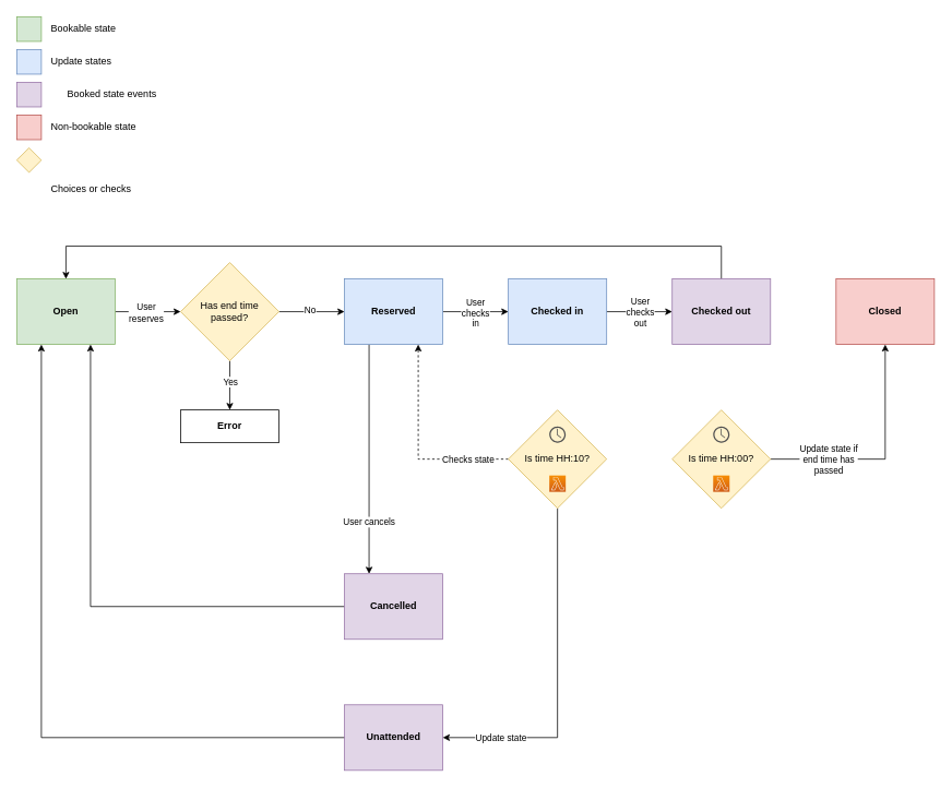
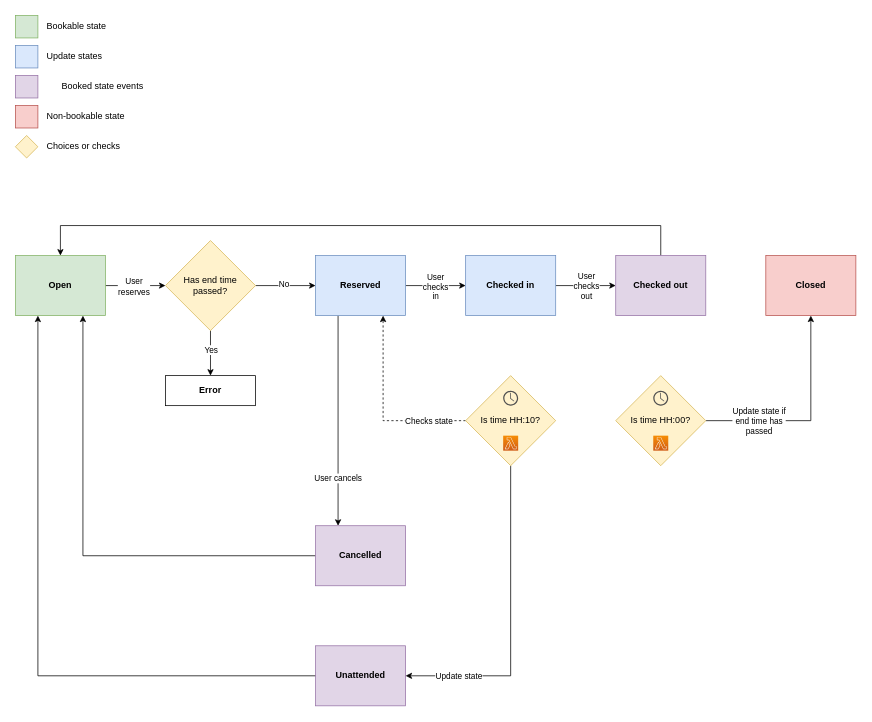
  <mxCell id="0" />
  <mxCell id="1" parent="0" />
  <mxCell id="2" style="edgeStyle=orthogonalEdgeStyle;rounded=0;orthogonalLoop=1;jettySize=auto;html=1;entryX=0;entryY=0.5;entryDx=0;entryDy=0;" parent="1" source="5" target="47" edge="1"><mxGeometry relative="1" as="geometry" /></mxCell>
  <mxCell id="3" value="User&lt;br&gt;reserves" style="edgeLabel;html=1;align=center;verticalAlign=middle;resizable=0;points=[];" parent="2" vertex="1" connectable="0"><mxGeometry x="-0.045" relative="1" as="geometry"><mxPoint x="-94" as="offset" /></mxGeometry></mxCell>
  <mxCell id="4" value="User&lt;br&gt;reserves" style="edgeLabel;html=1;align=center;verticalAlign=middle;resizable=0;points=[];" parent="2" vertex="1" connectable="0"><mxGeometry x="-0.075" y="-1" relative="1" as="geometry"><mxPoint as="offset" /></mxGeometry></mxCell>
  <mxCell id="5" value="Open" style="rounded=0;whiteSpace=wrap;html=1;fillColor=#d5e8d4;strokeColor=#82b366;fontStyle=1" parent="1" vertex="1"><mxGeometry x="20" y="340" width="120" height="80" as="geometry" /></mxCell>
  <mxCell id="6" style="edgeStyle=orthogonalEdgeStyle;rounded=0;orthogonalLoop=1;jettySize=auto;html=1;" parent="1" source="10" target="13" edge="1"><mxGeometry relative="1" as="geometry" /></mxCell>
  <mxCell id="7" value="User&lt;br&gt;checks&lt;br&gt;in" style="edgeLabel;html=1;align=center;verticalAlign=middle;resizable=0;points=[];" parent="6" vertex="1" connectable="0"><mxGeometry x="-0.023" y="-1" relative="1" as="geometry"><mxPoint as="offset" /></mxGeometry></mxCell>
  <mxCell id="8" style="edgeStyle=orthogonalEdgeStyle;rounded=0;orthogonalLoop=1;jettySize=auto;html=1;exitX=0.25;exitY=1;exitDx=0;exitDy=0;entryX=0.25;entryY=0;entryDx=0;entryDy=0;" parent="1" source="10" target="24" edge="1"><mxGeometry relative="1" as="geometry" /></mxCell>
  <mxCell id="9" value="User cancels" style="edgeLabel;html=1;align=center;verticalAlign=middle;resizable=0;points=[];" parent="8" vertex="1" connectable="0"><mxGeometry x="0.404" y="-1" relative="1" as="geometry"><mxPoint y="19" as="offset" /></mxGeometry></mxCell>
  <mxCell id="10" value="Reserved" style="rounded=0;whiteSpace=wrap;html=1;fillColor=#dae8fc;strokeColor=#6c8ebf;fontStyle=1" parent="1" vertex="1"><mxGeometry x="420" y="340" width="120" height="80" as="geometry" /></mxCell>
  <mxCell id="11" style="edgeStyle=orthogonalEdgeStyle;rounded=0;orthogonalLoop=1;jettySize=auto;html=1;entryX=0;entryY=0.5;entryDx=0;entryDy=0;" parent="1" source="13" target="15" edge="1"><mxGeometry relative="1" as="geometry" /></mxCell>
  <mxCell id="12" value="User&lt;br&gt;checks&lt;br&gt;out" style="edgeLabel;html=1;align=center;verticalAlign=middle;resizable=0;points=[];" parent="11" vertex="1" connectable="0"><mxGeometry relative="1" as="geometry"><mxPoint as="offset" /></mxGeometry></mxCell>
  <mxCell id="13" value="Checked in" style="rounded=0;whiteSpace=wrap;html=1;fillColor=#dae8fc;strokeColor=#6c8ebf;fontStyle=1;" parent="1" vertex="1"><mxGeometry x="620" y="340" width="120" height="80" as="geometry" /></mxCell>
  <mxCell id="14" style="edgeStyle=orthogonalEdgeStyle;rounded=0;orthogonalLoop=1;jettySize=auto;html=1;entryX=0.5;entryY=0;entryDx=0;entryDy=0;" parent="1" source="15" target="5" edge="1"><mxGeometry relative="1" as="geometry"><Array as="points"><mxPoint x="880" y="300" /><mxPoint x="80" y="300" /></Array></mxGeometry></mxCell>
  <mxCell id="15" value="Checked out" style="rounded=0;whiteSpace=wrap;html=1;fillColor=#e1d5e7;strokeColor=#9673a6;fontStyle=1;" parent="1" vertex="1"><mxGeometry x="820" y="340" width="120" height="80" as="geometry" /></mxCell>
  <mxCell id="16" style="edgeStyle=orthogonalEdgeStyle;rounded=0;orthogonalLoop=1;jettySize=auto;html=1;" parent="1" source="20" target="22" edge="1"><mxGeometry relative="1" as="geometry"><Array as="points"><mxPoint x="680" y="900" /></Array></mxGeometry></mxCell>
  <mxCell id="17" value="Update state" style="edgeLabel;html=1;align=center;verticalAlign=middle;resizable=0;points=[];" parent="16" vertex="1" connectable="0"><mxGeometry x="0.525" relative="1" as="geometry"><mxPoint x="-30" as="offset" /></mxGeometry></mxCell>
  <mxCell id="18" style="edgeStyle=orthogonalEdgeStyle;rounded=0;orthogonalLoop=1;jettySize=auto;html=1;exitX=0;exitY=0.5;exitDx=0;exitDy=0;entryX=0.75;entryY=1;entryDx=0;entryDy=0;dashed=1;" parent="1" source="20" target="10" edge="1"><mxGeometry relative="1" as="geometry" /></mxCell>
  <mxCell id="19" value="Checks state" style="edgeLabel;html=1;align=center;verticalAlign=middle;resizable=0;points=[];" parent="18" vertex="1" connectable="0"><mxGeometry x="-0.381" y="2" relative="1" as="geometry"><mxPoint x="27" y="-2" as="offset" /></mxGeometry></mxCell>
  <mxCell id="20" value="Is time HH:10?" style="rhombus;whiteSpace=wrap;html=1;fillColor=#fff2cc;strokeColor=#d6b656;" parent="1" vertex="1"><mxGeometry x="620" y="500" width="120" height="120" as="geometry" /></mxCell>
  <mxCell id="21" style="edgeStyle=orthogonalEdgeStyle;rounded=0;orthogonalLoop=1;jettySize=auto;html=1;exitX=1;exitY=0.5;exitDx=0;exitDy=0;entryX=0.25;entryY=1;entryDx=0;entryDy=0;" parent="1" source="22" target="5" edge="1"><mxGeometry relative="1" as="geometry"><Array as="points"><mxPoint x="50" y="900" /></Array></mxGeometry></mxCell>
  <mxCell id="22" value="Unattended" style="rounded=0;whiteSpace=wrap;html=1;fillColor=#e1d5e7;strokeColor=#9673a6;fontStyle=1;" parent="1" vertex="1"><mxGeometry x="420" y="860" width="120" height="80" as="geometry" /></mxCell>
  <mxCell id="23" style="edgeStyle=orthogonalEdgeStyle;rounded=0;orthogonalLoop=1;jettySize=auto;html=1;exitX=0;exitY=0.5;exitDx=0;exitDy=0;entryX=0.75;entryY=1;entryDx=0;entryDy=0;" parent="1" source="24" target="5" edge="1"><mxGeometry relative="1" as="geometry" /></mxCell>
  <mxCell id="24" value="Cancelled" style="rounded=0;whiteSpace=wrap;html=1;fillColor=#e1d5e7;strokeColor=#9673a6;fontStyle=1;" parent="1" vertex="1"><mxGeometry x="420" y="700" width="120" height="80" as="geometry" /></mxCell>
  <mxCell id="25" style="edgeStyle=orthogonalEdgeStyle;rounded=0;orthogonalLoop=1;jettySize=auto;html=1;entryX=0.5;entryY=1;entryDx=0;entryDy=0;" parent="1" source="27" target="28" edge="1"><mxGeometry relative="1" as="geometry"><Array as="points"><mxPoint x="1080" y="560" /></Array></mxGeometry></mxCell>
  <mxCell id="26" value="Update state if&lt;br&gt;end time has&lt;br&gt;passed" style="edgeLabel;html=1;align=center;verticalAlign=middle;resizable=0;points=[];" parent="25" vertex="1" connectable="0"><mxGeometry x="-0.745" y="-2" relative="1" as="geometry"><mxPoint x="34" y="-2" as="offset" /></mxGeometry></mxCell>
  <mxCell id="27" value="Is time HH:00?" style="rhombus;whiteSpace=wrap;html=1;fillColor=#fff2cc;strokeColor=#d6b656;" parent="1" vertex="1"><mxGeometry x="820" y="500" width="120" height="120" as="geometry" /></mxCell>
  <mxCell id="28" value="Closed" style="rounded=0;whiteSpace=wrap;html=1;fillColor=#f8cecc;strokeColor=#b85450;fontStyle=1" parent="1" vertex="1"><mxGeometry x="1020" y="340" width="120" height="80" as="geometry" /></mxCell>
  <mxCell id="29" value="" style="sketch=0;pointerEvents=1;shadow=0;dashed=0;html=1;strokeColor=none;fillColor=#505050;labelPosition=center;verticalLabelPosition=bottom;verticalAlign=top;outlineConnect=0;align=center;shape=mxgraph.office.concepts.clock;" parent="1" vertex="1"><mxGeometry x="870" y="520" width="20" height="20" as="geometry" /></mxCell>
  <mxCell id="30" value="" style="sketch=0;pointerEvents=1;shadow=0;dashed=0;html=1;strokeColor=none;fillColor=#505050;labelPosition=center;verticalLabelPosition=bottom;verticalAlign=top;outlineConnect=0;align=center;shape=mxgraph.office.concepts.clock;" parent="1" vertex="1"><mxGeometry x="670" y="520" width="20" height="20" as="geometry" /></mxCell>
  <mxCell id="31" value="" style="sketch=0;points=[[0,0,0],[0.25,0,0],[0.5,0,0],[0.75,0,0],[1,0,0],[0,1,0],[0.25,1,0],[0.5,1,0],[0.75,1,0],[1,1,0],[0,0.25,0],[0,0.5,0],[0,0.75,0],[1,0.25,0],[1,0.5,0],[1,0.75,0]];outlineConnect=0;fontColor=#232F3E;gradientColor=#F78E04;gradientDirection=north;fillColor=#D05C17;strokeColor=#ffffff;dashed=0;verticalLabelPosition=bottom;verticalAlign=top;align=center;html=1;fontSize=12;fontStyle=0;aspect=fixed;shape=mxgraph.aws4.resourceIcon;resIcon=mxgraph.aws4.lambda;" parent="1" vertex="1"><mxGeometry x="870" y="580" width="20" height="20" as="geometry" /></mxCell>
  <mxCell id="32" value="" style="sketch=0;points=[[0,0,0],[0.25,0,0],[0.5,0,0],[0.75,0,0],[1,0,0],[0,1,0],[0.25,1,0],[0.5,1,0],[0.75,1,0],[1,1,0],[0,0.25,0],[0,0.5,0],[0,0.75,0],[1,0.25,0],[1,0.5,0],[1,0.75,0]];outlineConnect=0;fontColor=#232F3E;gradientColor=#F78E04;gradientDirection=north;fillColor=#D05C17;strokeColor=#ffffff;dashed=0;verticalLabelPosition=bottom;verticalAlign=top;align=center;html=1;fontSize=12;fontStyle=0;aspect=fixed;shape=mxgraph.aws4.resourceIcon;resIcon=mxgraph.aws4.lambda;" parent="1" vertex="1"><mxGeometry x="670" y="580" width="20" height="20" as="geometry" /></mxCell>
  <mxCell id="33" value="" style="rounded=0;whiteSpace=wrap;html=1;fillColor=#d5e8d4;strokeColor=#82b366;" parent="1" vertex="1"><mxGeometry x="20" y="20" width="30" height="30" as="geometry" /></mxCell>
  <mxCell id="34" value="Bookable state" style="text;html=1;strokeColor=none;fillColor=none;align=left;verticalAlign=middle;whiteSpace=wrap;rounded=0;" parent="1" vertex="1"><mxGeometry x="60" y="20" width="160" height="30" as="geometry" /></mxCell>
  <mxCell id="35" value="" style="rounded=0;whiteSpace=wrap;html=1;fillColor=#dae8fc;strokeColor=#6c8ebf;" parent="1" vertex="1"><mxGeometry x="20" y="60" width="30" height="30" as="geometry" /></mxCell>
  <mxCell id="36" value="Update states" style="text;html=1;strokeColor=none;fillColor=none;align=left;verticalAlign=middle;whiteSpace=wrap;rounded=0;" parent="1" vertex="1"><mxGeometry x="60" y="60" width="160" height="30" as="geometry" /></mxCell>
  <mxCell id="37" value="" style="rounded=0;whiteSpace=wrap;html=1;fillColor=#e1d5e7;strokeColor=#9673a6;" parent="1" vertex="1"><mxGeometry x="20" y="100" width="30" height="30" as="geometry" /></mxCell>
  <mxCell id="38" value="Booked state events" style="text;html=1;strokeColor=none;fillColor=none;align=left;verticalAlign=middle;whiteSpace=wrap;rounded=0;" parent="1" vertex="1"><mxGeometry x="80" y="100" width="160" height="30" as="geometry" /></mxCell>
  <mxCell id="39" value="" style="rounded=0;whiteSpace=wrap;html=1;fillColor=#f8cecc;strokeColor=#b85450;" parent="1" vertex="1"><mxGeometry x="20" y="140" width="30" height="30" as="geometry" /></mxCell>
  <mxCell id="40" value="Non-bookable state" style="text;html=1;strokeColor=none;fillColor=none;align=left;verticalAlign=middle;whiteSpace=wrap;rounded=0;" parent="1" vertex="1"><mxGeometry x="60" y="140" width="160" height="30" as="geometry" /></mxCell>
  <mxCell id="41" value="" style="rhombus;whiteSpace=wrap;html=1;fillColor=#fff2cc;strokeColor=#d6b656;" parent="1" vertex="1"><mxGeometry x="20" y="180" width="30" height="30" as="geometry" /></mxCell>
- <mxCell id="42" value="Choices or checks" style="text;html=1;strokeColor=none;fillColor=none;align=left;verticalAlign=middle;whiteSpace=wrap;rounded=0;" parent="1" vertex="1"><mxGeometry x="60" y="215" width="160" height="30" as="geometry" /></mxCell>
+ <mxCell id="42" value="Choices or checks" style="text;html=1;strokeColor=none;fillColor=none;align=left;verticalAlign=middle;whiteSpace=wrap;rounded=0;" parent="1" vertex="1"><mxGeometry x="60" y="180" width="160" height="30" as="geometry" /></mxCell>
  <mxCell id="43" style="edgeStyle=orthogonalEdgeStyle;rounded=0;orthogonalLoop=1;jettySize=auto;html=1;entryX=0;entryY=0.5;entryDx=0;entryDy=0;" parent="1" source="47" target="10" edge="1"><mxGeometry relative="1" as="geometry" /></mxCell>
  <mxCell id="44" value="No" style="edgeLabel;html=1;align=center;verticalAlign=middle;resizable=0;points=[];" parent="43" vertex="1" connectable="0"><mxGeometry x="-0.075" y="2" relative="1" as="geometry"><mxPoint as="offset" /></mxGeometry></mxCell>
  <mxCell id="45" style="edgeStyle=orthogonalEdgeStyle;rounded=0;orthogonalLoop=1;jettySize=auto;html=1;entryX=0.5;entryY=0;entryDx=0;entryDy=0;" parent="1" source="47" target="48" edge="1"><mxGeometry relative="1" as="geometry" /></mxCell>
  <mxCell id="46" value="Yes" style="edgeLabel;html=1;align=center;verticalAlign=middle;resizable=0;points=[];" parent="45" vertex="1" connectable="0"><mxGeometry x="-0.167" relative="1" as="geometry"><mxPoint as="offset" /></mxGeometry></mxCell>
  <mxCell id="47" value="Has end time passed?" style="rhombus;whiteSpace=wrap;html=1;fillColor=#fff2cc;strokeColor=#d6b656;fontStyle=0" parent="1" vertex="1"><mxGeometry x="220" y="320" width="120" height="120" as="geometry" /></mxCell>
  <mxCell id="48" value="Error" style="rounded=0;whiteSpace=wrap;html=1;fontStyle=1" parent="1" vertex="1"><mxGeometry x="220" y="500" width="120" height="40" as="geometry" /></mxCell>
